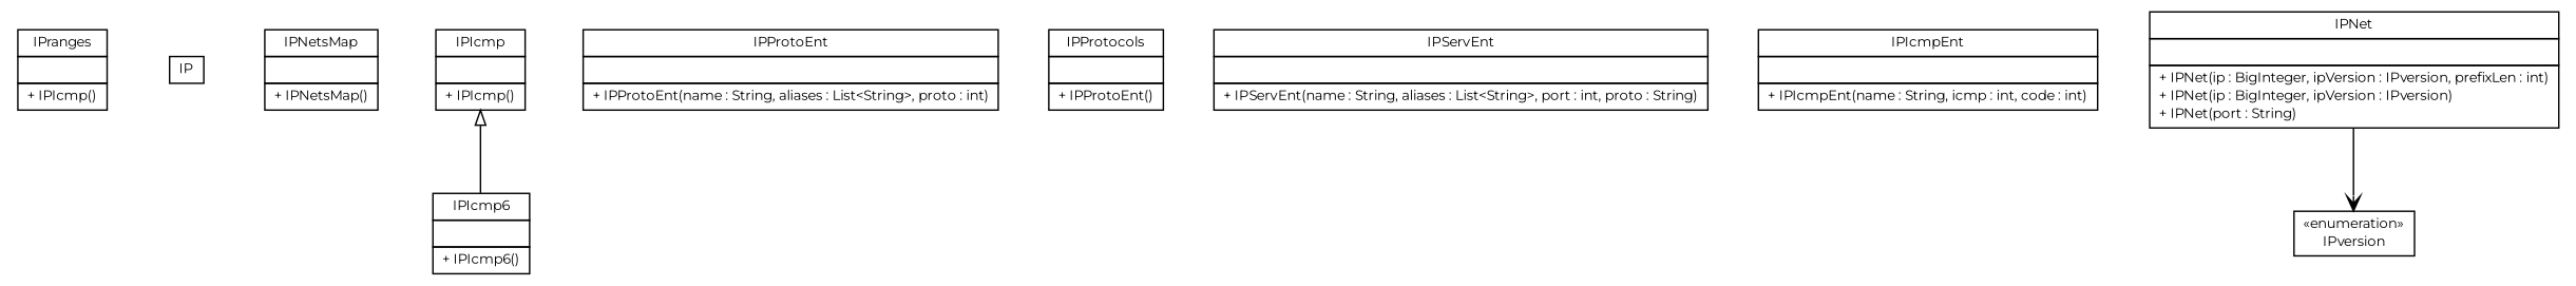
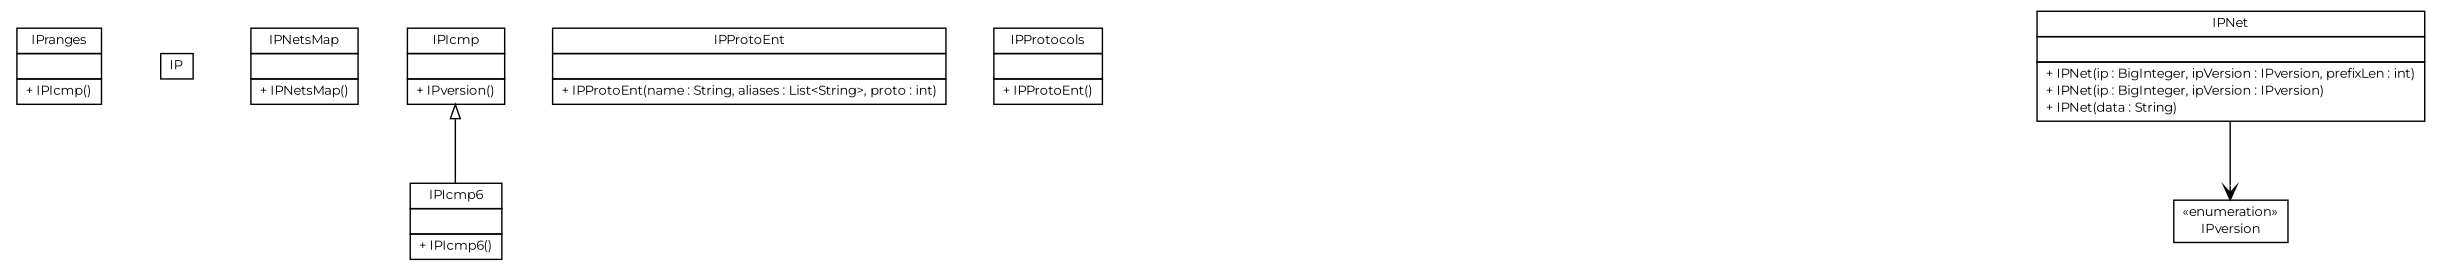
  digraph {
    fontname=Montserrat
    node [fontcolor=black fontname=Montserrat fontsize=9.0 shape=plaintext]
    edge [fontname=Montserrat headport=p labelfontname=Helvetica labelfontsize=10 tailport=p]
    n1 [label=<<table border="0" cellborder="1" cellspacing="0" cellpadding="2" port="p" href="./IPranges.html"> 		<tr><td><table border="0" cellspacing="0" cellpadding="1"> 			<tr><td> IPranges </td></tr> 		</table></td></tr> 		<tr><td><table border="0" cellspacing="0" cellpadding="1"> 			<tr><td align="left">  </td></tr> 		</table></td></tr> 		<tr><td><table border="0" cellspacing="0" cellpadding="1"> 			<tr><td align="left"> + IPIcmp() </td></tr> 		</table></td></tr> 		</table>>]
    n2 [label=<<table border="0" cellborder="1" cellspacing="0" cellpadding="2" port="p" href="./IP.html"> 		<tr><td><table border="0" cellspacing="0" cellpadding="1"> 			<tr><td> IP </td></tr> 		</table></td></tr> 		</table>>]
    n3 [label=<<table border="0" cellborder="1" cellspacing="0" cellpadding="2" port="p" href="./IPNetsMap.html"> 		<tr><td><table border="0" cellspacing="0" cellpadding="1"> 			<tr><td> IPNetsMap </td></tr> 		</table></td></tr> 		<tr><td><table border="0" cellspacing="0" cellpadding="1"> 			<tr><td align="left">  </td></tr> 		</table></td></tr> 		<tr><td><table border="0" cellspacing="0" cellpadding="1"> 			<tr><td align="left"> + IPNetsMap() </td></tr> 		</table></td></tr> 		</table>>]
    n4 [label=<<table border="0" cellborder="1" cellspacing="0" cellpadding="2" port="p" href="./IPIcmp6.html"> 		<tr><td><table border="0" cellspacing="0" cellpadding="1"> 			<tr><td> IPIcmp6 </td></tr> 		</table></td></tr> 		<tr><td><table border="0" cellspacing="0" cellpadding="1"> 			<tr><td align="left">  </td></tr> 		</table></td></tr> 		<tr><td><table border="0" cellspacing="0" cellpadding="1"> 			<tr><td align="left"> + IPIcmp6() </td></tr> 		</table></td></tr> 		</table>>]
    n5 [label=<<table border="0" cellborder="1" cellspacing="0" cellpadding="2" port="p" href="./IPProtoEnt.html"> 		<tr><td><table border="0" cellspacing="0" cellpadding="1"> 			<tr><td> IPProtoEnt </td></tr> 		</table></td></tr> 		<tr><td><table border="0" cellspacing="0" cellpadding="1"> 			<tr><td align="left">  </td></tr> 		</table></td></tr> 		<tr><td><table border="0" cellspacing="0" cellpadding="1"> 			<tr><td align="left"> + IPProtoEnt(name : String, aliases : List&lt;String&gt;, proto : int) </td></tr> 		</table></td></tr> 		</table>>]
    n6 [label=<<table border="0" cellborder="1" cellspacing="0" cellpadding="2" port="p" href="./IPProtocols.html"> 		<tr><td><table border="0" cellspacing="0" cellpadding="1"> 			<tr><td> IPProtocols </td></tr> 		</table></td></tr> 		<tr><td><table border="0" cellspacing="0" cellpadding="1"> 			<tr><td align="left">  </td></tr> 		</table></td></tr> 		<tr><td><table border="0" cellspacing="0" cellpadding="1"> 			<tr><td align="left"> + IPProtoEnt() </td></tr> 		</table></td></tr> 		</table>>]
-   n7 [label=<<table border="0" cellborder="1" cellspacing="0" cellpadding="2" port="p" href="./IPServEnt.html"> 		<tr><td><table border="0" cellspacing="0" cellpadding="1"> 			<tr><td> IPServEnt </td></tr> 		</table></td></tr> 		<tr><td><table border="0" cellspacing="0" cellpadding="1"> 			<tr><td align="left">  </td></tr> 		</table></td></tr> 		<tr><td><table border="0" cellspacing="0" cellpadding="1"> 			<tr><td align="left"> + IPServEnt(name : String, aliases : List&lt;String&gt;, port : int, proto : String) </td></tr> 		</table></td></tr> 		</table>>]
-   n8 [label=<<table border="0" cellborder="1" cellspacing="0" cellpadding="2" port="p" href="./IPIcmpEnt.html"> 		<tr><td><table border="0" cellspacing="0" cellpadding="1"> 			<tr><td> IPIcmpEnt </td></tr> 		</table></td></tr> 		<tr><td><table border="0" cellspacing="0" cellpadding="1"> 			<tr><td align="left">  </td></tr> 		</table></td></tr> 		<tr><td><table border="0" cellspacing="0" cellpadding="1"> 			<tr><td align="left"> + IPIcmpEnt(name : String, icmp : int, code : int) </td></tr> 		</table></td></tr> 		</table>>]
-   n9 [label=<<table border="0" cellborder="1" cellspacing="0" cellpadding="2" port="p" href="./IPIcmp.html"> 		<tr><td><table border="0" cellspacing="0" cellpadding="1"> 			<tr><td> IPIcmp </td></tr> 		</table></td></tr> 		<tr><td><table border="0" cellspacing="0" cellpadding="1"> 			<tr><td align="left">  </td></tr> 		</table></td></tr> 		<tr><td><table border="0" cellspacing="0" cellpadding="1"> 			<tr><td align="left"> + IPIcmp() </td></tr> 		</table></td></tr> 		</table>>]
+   n9 [label=<<table border="0" cellborder="1" cellspacing="0" cellpadding="2" port="p" href="./IPIcmp.html"> 		<tr><td><table border="0" cellspacing="0" cellpadding="1"> 			<tr><td> IPIcmp </td></tr> 		</table></td></tr> 		<tr><td><table border="0" cellspacing="0" cellpadding="1"> 			<tr><td align="left">  </td></tr> 		</table></td></tr> 		<tr><td><table border="0" cellspacing="0" cellpadding="1"> 			<tr><td align="left"> + IPversion() </td></tr> 		</table></td></tr> 		</table>>]
    n10 [label=<<table border="0" cellborder="1" cellspacing="0" cellpadding="2" port="p" href="./IPversion.html"> 		<tr><td><table border="0" cellspacing="0" cellpadding="1"> 			<tr><td> &laquo;enumeration&raquo; </td></tr> 			<tr><td> IPversion </td></tr> 		</table></td></tr> 		</table>>]
-   n11 [label=<<table border="0" cellborder="1" cellspacing="0" cellpadding="2" port="p" href="./IPNet.html"> 		<tr><td><table border="0" cellspacing="0" cellpadding="1"> 			<tr><td> IPNet </td></tr> 		</table></td></tr> 		<tr><td><table border="0" cellspacing="0" cellpadding="1"> 			<tr><td align="left">  </td></tr> 		</table></td></tr> 		<tr><td><table border="0" cellspacing="0" cellpadding="1"> 			<tr><td align="left"> + IPNet(ip : BigInteger, ipVersion : IPversion, prefixLen : int) </td></tr> 			<tr><td align="left"> + IPNet(ip : BigInteger, ipVersion : IPversion) </td></tr> 			<tr><td align="left"> + IPNet(port : String) </td></tr> 		</table></td></tr> 		</table>>]
+   n11 [label=<<table border="0" cellborder="1" cellspacing="0" cellpadding="2" port="p" href="./IPNet.html"> 		<tr><td><table border="0" cellspacing="0" cellpadding="1"> 			<tr><td> IPNet </td></tr> 		</table></td></tr> 		<tr><td><table border="0" cellspacing="0" cellpadding="1"> 			<tr><td align="left">  </td></tr> 		</table></td></tr> 		<tr><td><table border="0" cellspacing="0" cellpadding="1"> 			<tr><td align="left"> + IPNet(ip : BigInteger, ipVersion : IPversion, prefixLen : int) </td></tr> 			<tr><td align="left"> + IPNet(ip : BigInteger, ipVersion : IPversion) </td></tr> 			<tr><td align="left"> + IPNet(data : String) </td></tr> 		</table></td></tr> 		</table>>]
    n9 -> n4 [arrowtail=empty dir=back fontsize=10]
    n11 -> n10 [arrowhead=open color=black fontcolor=black fontsize=10.0]
  }
